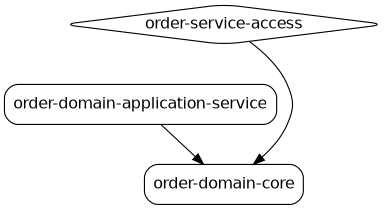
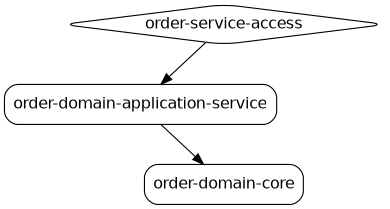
  digraph {
    node [fontname=Helvetica fontsize=14 shape=box style=rounded]
    edge [fontname=Helvetica fontsize=10]
    n1 [label=<order-domain-application-service>]
    n2 [label=<order-domain-core>]
    n3 [label="order-service-access" shape=diamond]
    n1 -> n2
-   n3 -> n2
+   n3 -> n1
  }
